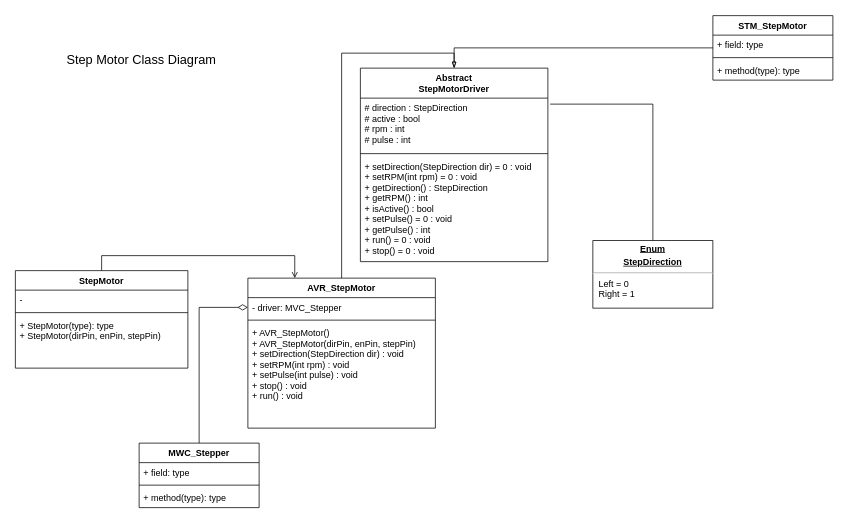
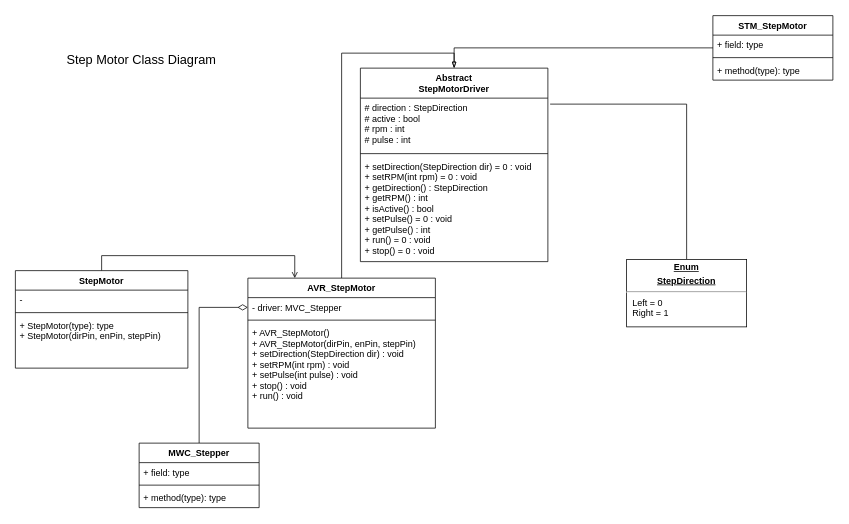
  <mxCell id="0" />
  <mxCell id="1" parent="0" />
  <mxCell id="2" style="edgeStyle=orthogonalEdgeStyle;rounded=0;orthogonalLoop=1;jettySize=auto;html=1;exitX=0.5;exitY=0;exitDx=0;exitDy=0;entryX=0.5;entryY=0;entryDx=0;entryDy=0;endArrow=blockThin;endFill=0;" parent="1" source="21" target="9" edge="1"><mxGeometry relative="1" as="geometry" /></mxCell>
  <mxCell id="3" style="edgeStyle=orthogonalEdgeStyle;rounded=0;orthogonalLoop=1;jettySize=auto;html=1;entryX=0;entryY=0.5;entryDx=0;entryDy=0;endArrow=diamondThin;endFill=0;strokeWidth=1;endSize=11;" parent="1" source="17" target="22" edge="1"><mxGeometry relative="1" as="geometry" /></mxCell>
  <mxCell id="4" style="edgeStyle=orthogonalEdgeStyle;rounded=0;orthogonalLoop=1;jettySize=auto;html=1;exitX=0.5;exitY=0;exitDx=0;exitDy=0;entryX=0.25;entryY=0;entryDx=0;entryDy=0;endArrow=open;endFill=0;" parent="1" source="13" target="21" edge="1"><mxGeometry relative="1" as="geometry" /></mxCell>
  <mxCell id="5" value="&lt;font style=&quot;font-size: 17px&quot;&gt;Step Motor Class Diagram&amp;nbsp; &amp;nbsp; &amp;nbsp;&lt;/font&gt;" style="text;html=1;strokeColor=none;fillColor=none;align=center;verticalAlign=middle;whiteSpace=wrap;rounded=0;" parent="1" vertex="1"><mxGeometry x="50" y="70" width="300" height="20" as="geometry" /></mxCell>
  <mxCell id="6" style="edgeStyle=orthogonalEdgeStyle;rounded=0;orthogonalLoop=1;jettySize=auto;html=1;entryX=0.5;entryY=0;entryDx=0;entryDy=0;endArrow=blockThin;endFill=0;" parent="1" source="25" target="9" edge="1"><mxGeometry relative="1" as="geometry" /></mxCell>
  <mxCell id="7" style="edgeStyle=orthogonalEdgeStyle;rounded=0;orthogonalLoop=1;jettySize=auto;html=1;exitX=0.5;exitY=0;exitDx=0;exitDy=0;entryX=1.012;entryY=0.114;entryDx=0;entryDy=0;entryPerimeter=0;endArrow=none;endFill=0;endSize=11;strokeWidth=1;" edge="1" parent="1" source="8" target="10"><mxGeometry relative="1" as="geometry" /></mxCell>
- <mxCell id="8" value="&lt;p style=&quot;margin: 0px ; margin-top: 4px ; text-align: center ; text-decoration: underline&quot;&gt;&lt;b&gt;Enum&lt;/b&gt;&lt;/p&gt;&lt;p style=&quot;margin: 0px ; margin-top: 4px ; text-align: center ; text-decoration: underline&quot;&gt;&lt;b&gt;StepDirection&lt;/b&gt;&lt;/p&gt;&lt;hr&gt;&lt;p style=&quot;margin: 0px ; margin-left: 8px&quot;&gt;Left = 0&lt;/p&gt;&lt;p style=&quot;margin: 0px ; margin-left: 8px&quot;&gt;Right = 1&lt;/p&gt;" style="verticalAlign=top;align=left;overflow=fill;fontSize=12;fontFamily=Helvetica;html=1;" parent="1" vertex="1"><mxGeometry x="790" y="320" width="160" height="90" as="geometry" /></mxCell>
+ <mxCell id="8" value="&lt;p style=&quot;margin: 0px ; margin-top: 4px ; text-align: center ; text-decoration: underline&quot;&gt;&lt;b&gt;Enum&lt;/b&gt;&lt;/p&gt;&lt;p style=&quot;margin: 0px ; margin-top: 4px ; text-align: center ; text-decoration: underline&quot;&gt;&lt;b&gt;StepDirection&lt;/b&gt;&lt;/p&gt;&lt;hr&gt;&lt;p style=&quot;margin: 0px ; margin-left: 8px&quot;&gt;Left = 0&lt;/p&gt;&lt;p style=&quot;margin: 0px ; margin-left: 8px&quot;&gt;Right = 1&lt;/p&gt;" style="verticalAlign=top;align=left;overflow=fill;fontSize=12;fontFamily=Helvetica;html=1;" parent="1" vertex="1"><mxGeometry x="835" y="345" width="160" height="90" as="geometry" /></mxCell>
  <mxCell id="9" value="Abstract&#10;StepMotorDriver&#10;" style="swimlane;fontStyle=1;align=center;verticalAlign=top;childLayout=stackLayout;horizontal=1;startSize=40;horizontalStack=0;resizeParent=1;resizeParentMax=0;resizeLast=0;collapsible=1;marginBottom=0;gradientColor=none;" parent="1" vertex="1"><mxGeometry x="480" y="90" width="250" height="258" as="geometry" /></mxCell>
  <mxCell id="10" value="# direction : StepDirection&#10;# active : bool&#10;# rpm : int&#10;# pulse : int&#10;" style="text;strokeColor=none;fillColor=none;align=left;verticalAlign=top;spacingLeft=4;spacingRight=4;overflow=hidden;rotatable=0;points=[[0,0.5],[1,0.5]];portConstraint=eastwest;" parent="9" vertex="1"><mxGeometry y="40" width="250" height="70" as="geometry" /></mxCell>
  <mxCell id="11" value="" style="line;strokeWidth=1;fillColor=none;align=left;verticalAlign=middle;spacingTop=-1;spacingLeft=3;spacingRight=3;rotatable=0;labelPosition=right;points=[];portConstraint=eastwest;" parent="9" vertex="1"><mxGeometry y="110" width="250" height="8" as="geometry" /></mxCell>
  <mxCell id="12" value="+ setDirection(StepDirection dir) = 0 : void&#10;+ setRPM(int rpm) = 0 : void&#10;+ getDirection() : StepDirection&#10;+ getRPM() : int&#10;+ isActive() : bool&#10;+ setPulse() = 0 : void&#10;+ getPulse() : int&#10;+ run() = 0 : void&#10;+ stop() = 0 : void" style="text;strokeColor=none;fillColor=none;align=left;verticalAlign=top;spacingLeft=4;spacingRight=4;overflow=hidden;rotatable=0;points=[[0,0.5],[1,0.5]];portConstraint=eastwest;" parent="9" vertex="1"><mxGeometry y="118" width="250" height="140" as="geometry" /></mxCell>
  <mxCell id="13" value="StepMotor" style="swimlane;fontStyle=1;align=center;verticalAlign=top;childLayout=stackLayout;horizontal=1;startSize=26;horizontalStack=0;resizeParent=1;resizeParentMax=0;resizeLast=0;collapsible=1;marginBottom=0;" parent="1" vertex="1"><mxGeometry x="20" y="360" width="230" height="130" as="geometry" /></mxCell>
  <mxCell id="14" value="-" style="text;strokeColor=none;fillColor=none;align=left;verticalAlign=top;spacingLeft=4;spacingRight=4;overflow=hidden;rotatable=0;points=[[0,0.5],[1,0.5]];portConstraint=eastwest;" parent="13" vertex="1"><mxGeometry y="26" width="230" height="26" as="geometry" /></mxCell>
  <mxCell id="15" value="" style="line;strokeWidth=1;fillColor=none;align=left;verticalAlign=middle;spacingTop=-1;spacingLeft=3;spacingRight=3;rotatable=0;labelPosition=right;points=[];portConstraint=eastwest;" parent="13" vertex="1"><mxGeometry y="52" width="230" height="8" as="geometry" /></mxCell>
  <mxCell id="16" value="+ StepMotor(type): type&#10;+ StepMotor(dirPin, enPin, stepPin)" style="text;strokeColor=none;fillColor=none;align=left;verticalAlign=top;spacingLeft=4;spacingRight=4;overflow=hidden;rotatable=0;points=[[0,0.5],[1,0.5]];portConstraint=eastwest;" parent="13" vertex="1"><mxGeometry y="60" width="230" height="70" as="geometry" /></mxCell>
  <mxCell id="17" value="MWC_Stepper" style="swimlane;fontStyle=1;align=center;verticalAlign=top;childLayout=stackLayout;horizontal=1;startSize=26;horizontalStack=0;resizeParent=1;resizeParentMax=0;resizeLast=0;collapsible=1;marginBottom=0;gradientColor=none;" parent="1" vertex="1"><mxGeometry x="185" y="590" width="160" height="86" as="geometry" /></mxCell>
  <mxCell id="18" value="+ field: type" style="text;strokeColor=none;fillColor=none;align=left;verticalAlign=top;spacingLeft=4;spacingRight=4;overflow=hidden;rotatable=0;points=[[0,0.5],[1,0.5]];portConstraint=eastwest;" parent="17" vertex="1"><mxGeometry y="26" width="160" height="26" as="geometry" /></mxCell>
  <mxCell id="19" value="" style="line;strokeWidth=1;fillColor=none;align=left;verticalAlign=middle;spacingTop=-1;spacingLeft=3;spacingRight=3;rotatable=0;labelPosition=right;points=[];portConstraint=eastwest;" parent="17" vertex="1"><mxGeometry y="52" width="160" height="8" as="geometry" /></mxCell>
  <mxCell id="20" value="+ method(type): type" style="text;strokeColor=none;fillColor=none;align=left;verticalAlign=top;spacingLeft=4;spacingRight=4;overflow=hidden;rotatable=0;points=[[0,0.5],[1,0.5]];portConstraint=eastwest;" parent="17" vertex="1"><mxGeometry y="60" width="160" height="26" as="geometry" /></mxCell>
  <mxCell id="21" value="AVR_StepMotor" style="swimlane;fontStyle=1;align=center;verticalAlign=top;childLayout=stackLayout;horizontal=1;startSize=26;horizontalStack=0;resizeParent=1;resizeParentMax=0;resizeLast=0;collapsible=1;marginBottom=0;gradientColor=none;" parent="1" vertex="1"><mxGeometry x="330" y="370" width="250" height="200" as="geometry" /></mxCell>
  <mxCell id="22" value="- driver: MVC_Stepper" style="text;strokeColor=none;fillColor=none;align=left;verticalAlign=top;spacingLeft=4;spacingRight=4;overflow=hidden;rotatable=0;points=[[0,0.5],[1,0.5]];portConstraint=eastwest;" parent="21" vertex="1"><mxGeometry y="26" width="250" height="26" as="geometry" /></mxCell>
  <mxCell id="23" value="" style="line;strokeWidth=1;fillColor=none;align=left;verticalAlign=middle;spacingTop=-1;spacingLeft=3;spacingRight=3;rotatable=0;labelPosition=right;points=[];portConstraint=eastwest;" parent="21" vertex="1"><mxGeometry y="52" width="250" height="8" as="geometry" /></mxCell>
  <mxCell id="24" value="+ AVR_StepMotor()&#10;+ AVR_StepMotor(dirPin, enPin, stepPin)&#10;+ setDirection(StepDirection dir) : void&#10;+ setRPM(int rpm) : void&#10;+ setPulse(int pulse) : void&#10;+ stop() : void&#10;+ run() : void" style="text;strokeColor=none;fillColor=none;align=left;verticalAlign=top;spacingLeft=4;spacingRight=4;overflow=hidden;rotatable=0;points=[[0,0.5],[1,0.5]];portConstraint=eastwest;" parent="21" vertex="1"><mxGeometry y="60" width="250" height="140" as="geometry" /></mxCell>
  <mxCell id="25" value="STM_StepMotor" style="swimlane;fontStyle=1;align=center;verticalAlign=top;childLayout=stackLayout;horizontal=1;startSize=26;horizontalStack=0;resizeParent=1;resizeParentMax=0;resizeLast=0;collapsible=1;marginBottom=0;gradientColor=none;" parent="1" vertex="1"><mxGeometry x="950" y="20" width="160" height="86" as="geometry" /></mxCell>
  <mxCell id="26" value="+ field: type" style="text;strokeColor=none;fillColor=none;align=left;verticalAlign=top;spacingLeft=4;spacingRight=4;overflow=hidden;rotatable=0;points=[[0,0.5],[1,0.5]];portConstraint=eastwest;" parent="25" vertex="1"><mxGeometry y="26" width="160" height="26" as="geometry" /></mxCell>
  <mxCell id="27" value="" style="line;strokeWidth=1;fillColor=none;align=left;verticalAlign=middle;spacingTop=-1;spacingLeft=3;spacingRight=3;rotatable=0;labelPosition=right;points=[];portConstraint=eastwest;" parent="25" vertex="1"><mxGeometry y="52" width="160" height="8" as="geometry" /></mxCell>
  <mxCell id="28" value="+ method(type): type" style="text;strokeColor=none;fillColor=none;align=left;verticalAlign=top;spacingLeft=4;spacingRight=4;overflow=hidden;rotatable=0;points=[[0,0.5],[1,0.5]];portConstraint=eastwest;" parent="25" vertex="1"><mxGeometry y="60" width="160" height="26" as="geometry" /></mxCell>
